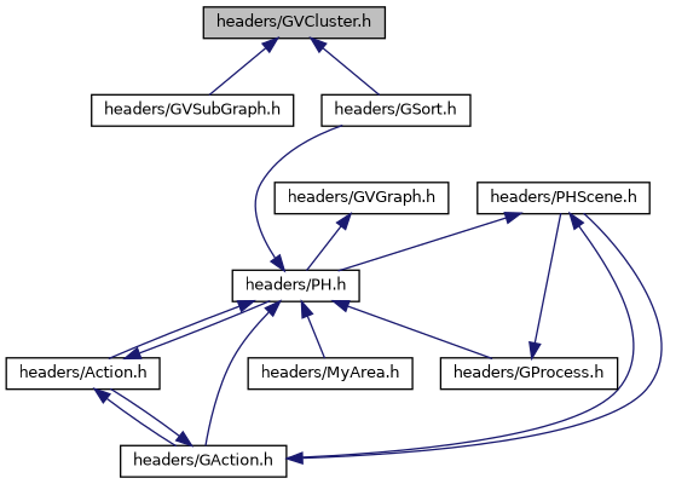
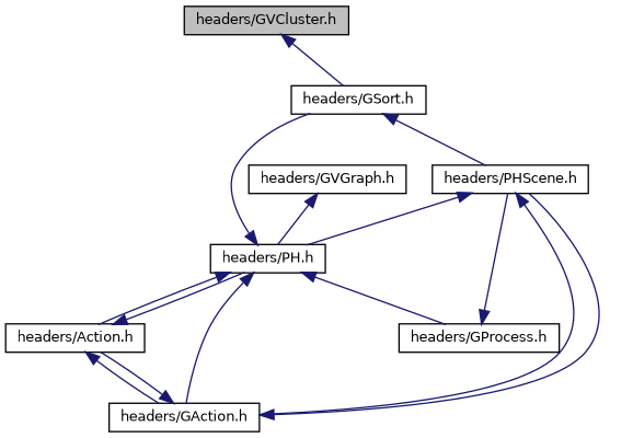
  digraph {
    node [color=black fillcolor=white fontname=Helvetica fontsize=10 shape=record style=filled]
    edge [color=midnightblue dir=back fontname=Helvetica fontsize=10 labelfontname=Helvetica labelfontsize=10 style=solid]
    n1 [fillcolor=grey75 fontcolor=black height=0.2 label="headers/GVCluster.h" width=0.4]
-   n2 [height=0.2 label="headers/GVSubGraph.h" width=0.4]
    n3 [height=0.2 label="headers/GSort.h" width=0.4]
    n4 [height=0.2 label="headers/PHScene.h" width=0.4]
    n5 [height=0.2 label="headers/GVGraph.h" width=0.4]
    n6 [height=0.2 label="headers/PH.h" width=0.4]
    n7 [height=0.2 label="headers/Action.h" width=0.4]
    n8 [height=0.2 label="headers/GAction.h" width=0.4]
    n9 [height=0.2 label="headers/GProcess.h" width=0.4]
-   n10 [height=0.2 label="headers/MyArea.h" width=0.4]
-   n1 -> n2
    n1 -> n3
+   n3 -> n4
    n4 -> n6
    n4 -> n8
    n5 -> n6
    n6 -> n3
    n6 -> n7
    n6 -> n8
    n6 -> n9
-   n6 -> n10
    n7 -> n6
    n7 -> n8
    n8 -> n4
    n8 -> n7
    n9 -> n4
  }
